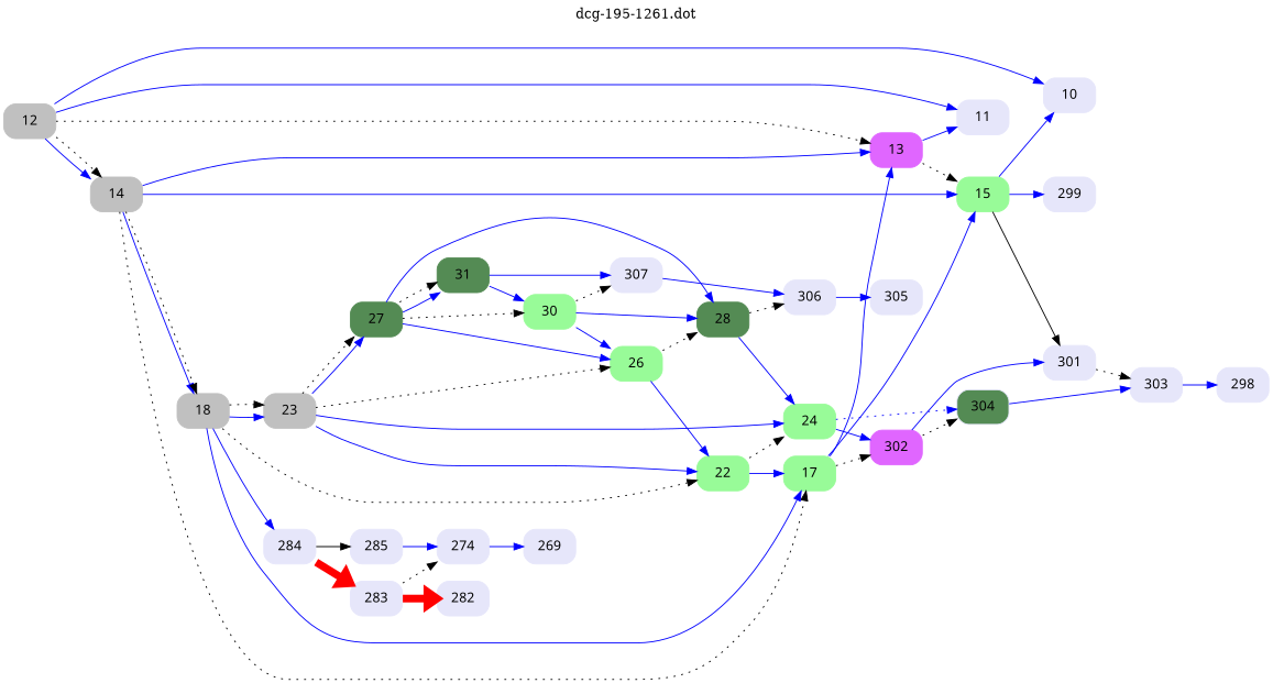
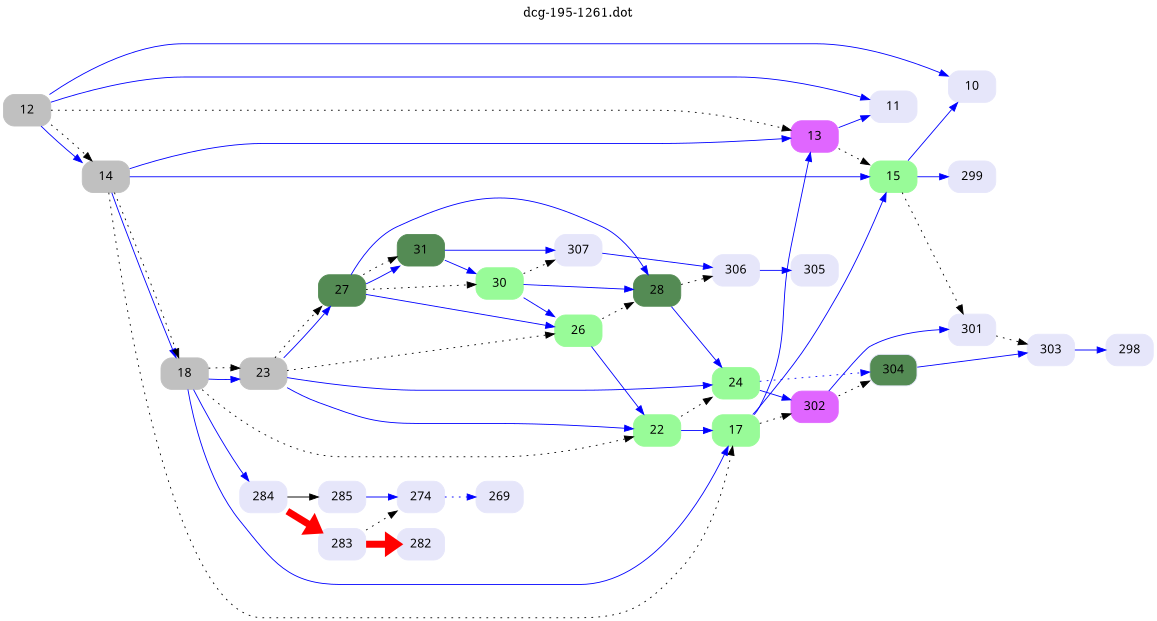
  digraph {
    label="dcg-195-1261.dot"
    labelloc=t
    rankdir=LR
    node [color=lavender fontname="sans-serif" shape=box style="rounded,filled"]
    edge [color=blue penwidth=1]
    n1 [color=grey label=12]
    n2 [label=11]
    n3 [label=10]
    n4 [color=grey label=14]
    n5 [color=mediumorchid1 label=13]
    n6 [color=palegreen label=15]
    n7 [color=grey label=18]
    n8 [color=palegreen label=17]
    n9 [label=301]
    n10 [label=299]
    n11 [label=284]
    n12 [color=grey label=23]
    n13 [color=palegreen label=22]
    n14 [color=mediumorchid1 label=302]
    n15 [label=303]
    n16 [label=283]
    n17 [label=285]
    n18 [color=palegreen label=24]
    n19 [color=palegreen4 label=27]
    n20 [color=palegreen label=26]
    n21 [fillcolor=palegreen4 label=304]
    n22 [label=282]
    n23 [label=274]
    n24 [color=palegreen4 label=28]
    n25 [color=palegreen4 label=31]
    n26 [color=palegreen label=30]
    n27 [label=306]
    n28 [label=307]
    n29 [label=305]
    n30 [label=298]
    n31 [label=269]
    n1 -> n2
    n1 -> n3
    n1 -> n4
    n1 -> n4 [style=dotted color="" penwidth=""]
    n1 -> n5 [style=dotted color="" penwidth=""]
    n4 -> n5
    n4 -> n6
    n4 -> n7
    n4 -> n7 [style=dotted color="" penwidth=""]
    n4 -> n8 [style=dotted color="" penwidth=""]
    n5 -> n2
    n5 -> n6 [style=dotted color="" penwidth=""]
    n6 -> n3
-   n6 -> n9 [style=solid color="" penwidth=""]
+   n6 -> n9 [style=dotted color="" penwidth=""]
    n6 -> n10
    n7 -> n8
    n7 -> n11
    n7 -> n12
    n7 -> n12 [style=dotted color="" penwidth=""]
    n7 -> n13 [style=dotted color="" penwidth=""]
    n8 -> n5
    n8 -> n6
    n8 -> n14 [style=dotted color="" penwidth=""]
    n9 -> n15 [style=dotted color="" penwidth=""]
    n11 -> n16 [color=red penwidth=8]
    n11 -> n17 [style=solid color="" penwidth=""]
    n12 -> n13
    n12 -> n18
    n12 -> n19
    n12 -> n19 [style=dotted color="" penwidth=""]
    n12 -> n20 [style=dotted color="" penwidth=""]
    n13 -> n8
    n13 -> n18 [style=dotted color="" penwidth=""]
    n14 -> n9
    n14 -> n21 [style=dotted color="" penwidth=""]
    n15 -> n30
    n16 -> n22 [color=red penwidth=8]
    n16 -> n23 [style=dotted color="" penwidth=""]
    n17 -> n23
    n18 -> n14
    n18 -> n21 [style=dotted]
    n19 -> n20
    n19 -> n24
    n19 -> n25
    n19 -> n25 [style=dotted color="" penwidth=""]
    n19 -> n26 [style=dotted color="" penwidth=""]
    n20 -> n13
    n20 -> n24 [style=dotted color="" penwidth=""]
    n21 -> n15
-   n23 -> n31
+   n23 -> n31 [style=dotted]
    n24 -> n18
    n24 -> n27 [style=dotted color="" penwidth=""]
    n25 -> n26
    n25 -> n28
    n26 -> n20
    n26 -> n24
    n26 -> n28 [style=dotted color="" penwidth=""]
    n27 -> n29
    n28 -> n27
  }
